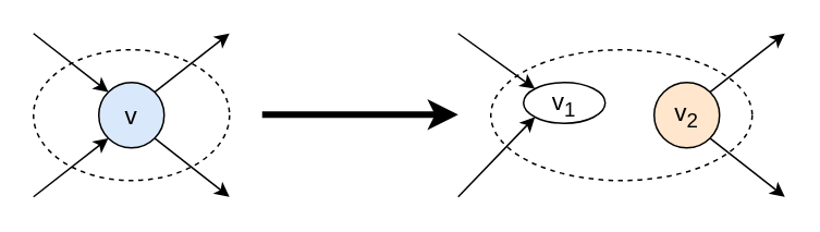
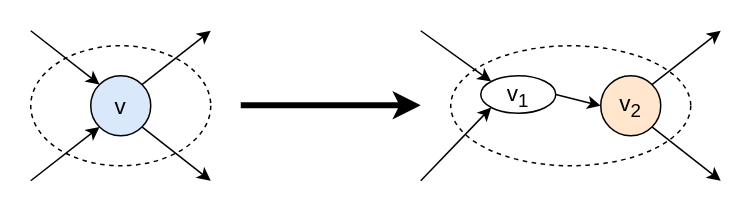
  <mxCell id="0" />
  <mxCell id="1" parent="0" />
  <mxCell id="2" value="&lt;font style=&quot;font-size: 15px&quot;&gt;v&lt;/font&gt;" style="ellipse;whiteSpace=wrap;html=1;aspect=fixed;fillColor=#dae8fc;" vertex="1" parent="1"><mxGeometry x="60" y="50" width="40" height="40" as="geometry" /></mxCell>
  <mxCell id="3" value="" style="endArrow=classic;html=1;strokeWidth=4;" edge="1" parent="1"><mxGeometry width="50" height="50" relative="1" as="geometry"><mxPoint x="160" y="69.66" as="sourcePoint" /><mxPoint x="280" y="69.66" as="targetPoint" /></mxGeometry></mxCell>
  <mxCell id="4" value="" style="endArrow=classic;html=1;exitX=1;exitY=0;exitDx=0;exitDy=0;" edge="1" parent="1" source="2"><mxGeometry width="50" height="50" relative="1" as="geometry"><mxPoint x="120" y="50" as="sourcePoint" /><mxPoint x="140" y="20" as="targetPoint" /></mxGeometry></mxCell>
  <mxCell id="5" value="" style="endArrow=classic;html=1;exitX=1;exitY=1;exitDx=0;exitDy=0;" edge="1" parent="1" source="2"><mxGeometry width="50" height="50" relative="1" as="geometry"><mxPoint x="111.213" y="58.787" as="sourcePoint" /><mxPoint x="140" y="120" as="targetPoint" /></mxGeometry></mxCell>
  <mxCell id="6" value="" style="endArrow=classic;html=1;entryX=0;entryY=1;entryDx=0;entryDy=0;" edge="1" parent="1" target="2"><mxGeometry width="50" height="50" relative="1" as="geometry"><mxPoint x="20" y="120" as="sourcePoint" /><mxPoint x="50" y="100" as="targetPoint" /></mxGeometry></mxCell>
  <mxCell id="7" value="" style="endArrow=classic;html=1;entryX=0;entryY=0;entryDx=0;entryDy=0;" edge="1" parent="1" target="2"><mxGeometry width="50" height="50" relative="1" as="geometry"><mxPoint x="20" y="20" as="sourcePoint" /><mxPoint x="30" y="30" as="targetPoint" /></mxGeometry></mxCell>
  <mxCell id="8" value="&lt;div align=&quot;center&quot;&gt;&lt;font style=&quot;font-size: 15px&quot;&gt;v&lt;sub&gt;1&lt;/sub&gt;&lt;/font&gt;&lt;/div&gt;" style="ellipse;whiteSpace=wrap;html=1;aspect=fixed;align=center;" vertex="1" parent="1"><mxGeometry x="320" y="50" width="50" height="25" as="geometry" /></mxCell>
  <mxCell id="9" value="" style="endArrow=classic;html=1;entryX=0;entryY=1;entryDx=0;entryDy=0;" edge="1" parent="1" target="8"><mxGeometry width="50" height="50" relative="1" as="geometry"><mxPoint x="280" y="120" as="sourcePoint" /><mxPoint x="310" y="100" as="targetPoint" /></mxGeometry></mxCell>
  <mxCell id="10" value="" style="endArrow=classic;html=1;entryX=0;entryY=0;entryDx=0;entryDy=0;" edge="1" parent="1" target="8"><mxGeometry width="50" height="50" relative="1" as="geometry"><mxPoint x="280" y="20" as="sourcePoint" /><mxPoint x="290" y="30" as="targetPoint" /></mxGeometry></mxCell>
  <mxCell id="11" value="&lt;div align=&quot;center&quot;&gt;&lt;font style=&quot;font-size: 15px&quot;&gt;v&lt;sub&gt;2&lt;/sub&gt;&lt;/font&gt;&lt;/div&gt;" style="ellipse;whiteSpace=wrap;html=1;aspect=fixed;align=center;fillColor=#ffe6cc;" vertex="1" parent="1"><mxGeometry x="400" y="50" width="40" height="40" as="geometry" /></mxCell>
  <mxCell id="12" value="" style="endArrow=classic;html=1;exitX=1;exitY=0;exitDx=0;exitDy=0;" edge="1" parent="1" source="11"><mxGeometry width="50" height="50" relative="1" as="geometry"><mxPoint x="460" y="50" as="sourcePoint" /><mxPoint x="480" y="20" as="targetPoint" /></mxGeometry></mxCell>
  <mxCell id="13" value="" style="endArrow=classic;html=1;exitX=1;exitY=1;exitDx=0;exitDy=0;" edge="1" parent="1" source="11"><mxGeometry width="50" height="50" relative="1" as="geometry"><mxPoint x="451.213" y="58.787" as="sourcePoint" /><mxPoint x="480" y="120" as="targetPoint" /></mxGeometry></mxCell>
+ <mxCell id="14" value="" style="endArrow=classic;html=1;entryX=0;entryY=0.5;entryDx=0;entryDy=0;exitX=1;exitY=0.5;exitDx=0;exitDy=0;" edge="1" parent="1" source="8" target="11"><mxGeometry width="50" height="50" relative="1" as="geometry"><mxPoint x="290" y="30" as="sourcePoint" /><mxPoint x="335.858" y="65.858" as="targetPoint" /></mxGeometry></mxCell>
  <mxCell id="15" value="" style="ellipse;whiteSpace=wrap;html=1;fillColor=none;dashed=1;" vertex="1" parent="1"><mxGeometry x="20" y="30" width="120" height="80" as="geometry" /></mxCell>
  <mxCell id="16" value="" style="ellipse;whiteSpace=wrap;html=1;fillColor=none;dashed=1;" vertex="1" parent="1"><mxGeometry x="300" y="30" width="160" height="80" as="geometry" /></mxCell>
